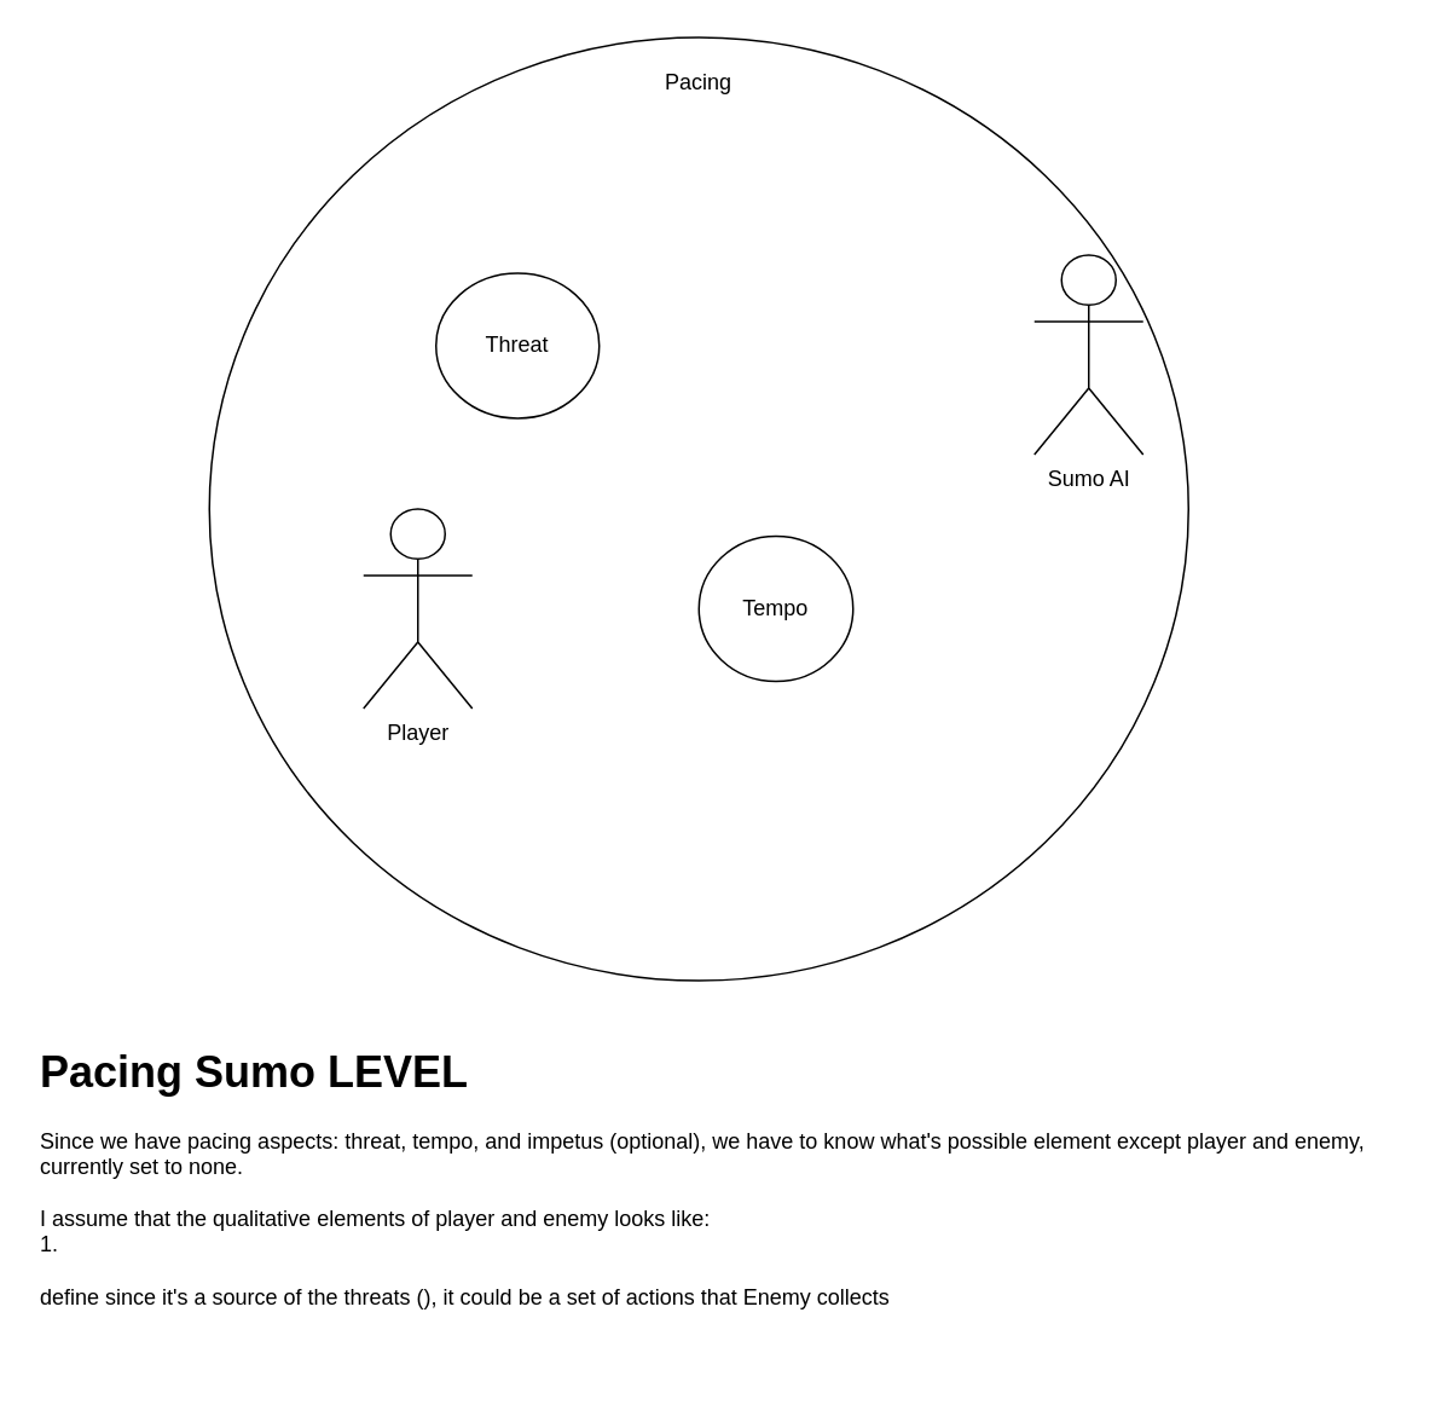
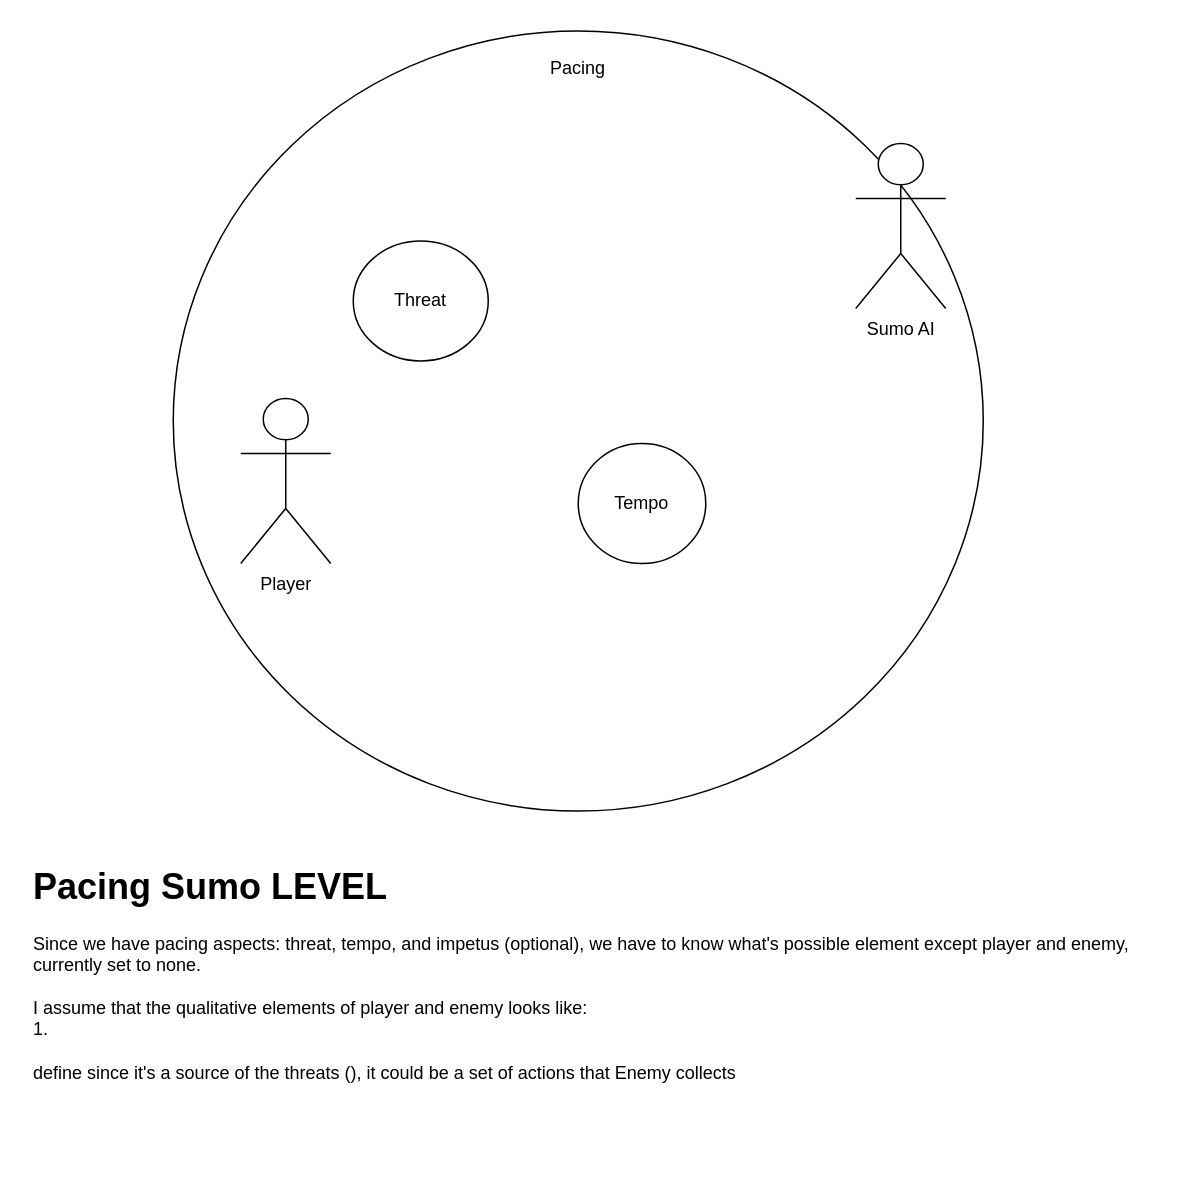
  <mxCell id="0" />
  <mxCell id="1" parent="0" />
  <mxCell id="2" value="" style="ellipse;whiteSpace=wrap;html=1;" vertex="1" parent="1"><mxGeometry x="115" y="20" width="540" height="520" as="geometry" /></mxCell>
- <mxCell id="3" value="Player&lt;div&gt;&lt;br&gt;&lt;/div&gt;" style="shape=umlActor;verticalLabelPosition=bottom;verticalAlign=top;html=1;outlineConnect=0;" vertex="1" parent="1"><mxGeometry x="200" y="280" width="60" height="110" as="geometry" /></mxCell>
- <mxCell id="4" value="&lt;div&gt;Sumo AI&lt;/div&gt;" style="shape=umlActor;verticalLabelPosition=bottom;verticalAlign=top;html=1;outlineConnect=0;" vertex="1" parent="1"><mxGeometry x="570" y="140" width="60" height="110" as="geometry" /></mxCell>
+ <mxCell id="3" value="Player&lt;div&gt;&lt;br&gt;&lt;/div&gt;" style="shape=umlActor;verticalLabelPosition=bottom;verticalAlign=top;html=1;outlineConnect=0;" vertex="1" parent="1"><mxGeometry x="160" y="265" width="60" height="110" as="geometry" /></mxCell>
+ <mxCell id="4" value="&lt;div&gt;Sumo AI&lt;/div&gt;" style="shape=umlActor;verticalLabelPosition=bottom;verticalAlign=top;html=1;outlineConnect=0;" vertex="1" parent="1"><mxGeometry x="570" y="95" width="60" height="110" as="geometry" /></mxCell>
  <mxCell id="5" value="Pacing" style="text;html=1;align=center;verticalAlign=middle;whiteSpace=wrap;rounded=0;" vertex="1" parent="1"><mxGeometry x="355" y="30" width="60" height="30" as="geometry" /></mxCell>
- <mxCell id="6" value="Threat" style="ellipse;whiteSpace=wrap;html=1;" vertex="1" parent="1"><mxGeometry x="240" y="150" width="90" height="80" as="geometry" /></mxCell>
+ <mxCell id="6" value="Threat" style="ellipse;whiteSpace=wrap;html=1;" vertex="1" parent="1"><mxGeometry x="235" y="160" width="90" height="80" as="geometry" /></mxCell>
  <mxCell id="7" value="Tempo" style="ellipse;whiteSpace=wrap;html=1;" vertex="1" parent="1"><mxGeometry x="385" y="295" width="85" height="80" as="geometry" /></mxCell>
  <mxCell id="8" value="&lt;h1 style=&quot;margin-top: 0px;&quot;&gt;Pacing Sumo LEVEL&lt;/h1&gt;&lt;p&gt;Since we have pacing aspects: threat, tempo, and impetus (optional), we have to know what's possible element except player and enemy, currently set to none.&lt;br&gt;&lt;br&gt;I assume that the qualitative elements of player and enemy looks like:&lt;br&gt;1.&amp;nbsp;&lt;br&gt;&lt;br&gt;define since it's a source of the threats (), it could be a set of actions that Enemy collects&lt;/p&gt;" style="text;html=1;whiteSpace=wrap;overflow=hidden;rounded=0;" vertex="1" parent="1"><mxGeometry x="20" y="570" width="750" height="195" as="geometry" /></mxCell>
